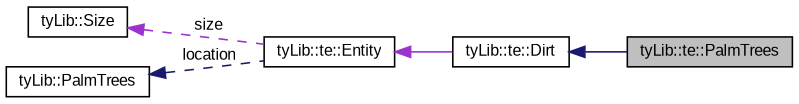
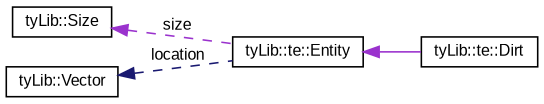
  digraph {
    fontname="Liberation Sans"
    rankdir=LR
    node [color=black fillcolor=white fontname="Liberation Sans" fontsize=10 shape=record style=filled]
    edge [color=midnightblue dir=back fontname="Liberation Sans" fontsize=10 labelfontname=Helvetica labelfontsize=10 style=solid]
-   n1 [fillcolor=grey75 fontcolor=black height=0.2 label="tyLib::te::PalmTrees" width=0.4]
    n2 [height=0.2 label="tyLib::te::Dirt" width=0.4]
    n3 [height=0.2 label="tyLib::te::Entity" width=0.4]
    n4 [height=0.2 label="tyLib::Size" width=0.4]
-   n5 [height=0.2 label="tyLib::PalmTrees" width=0.4]
-   n2 -> n1
+   n5 [height=0.2 label="tyLib::Vector" width=0.4]
    n3 -> n2 [color=darkorchid3]
    n4 -> n3 [color=darkorchid3 label=" size" style=dashed]
    n5 -> n3 [label=" location" style=dashed]
  }
